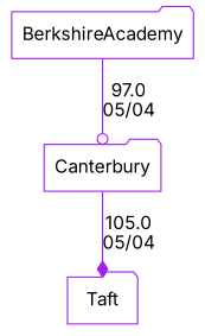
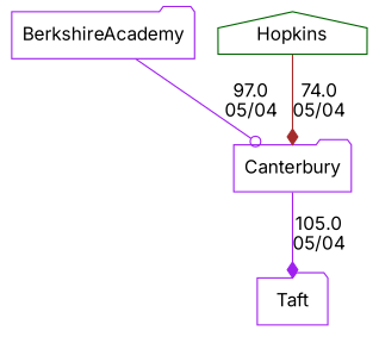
  digraph {
    fontname=Inter
    node [color=purple fontname=Inter shape=folder]
    edge [arrowhead=diamond color=purple fontname=Inter random=random]
    Canterbury
    Taft
    BerkshireAcademy
+   Hopkins [color=darkgreen shape=house]
    Canterbury -> Taft [label="105.0\n05/04" weight=-5]
    BerkshireAcademy -> Canterbury [arrowhead=odot label="97.0\n05/04" weight=3]
+   Hopkins -> Canterbury [color=brown label="74.0\n05/04" weight=26]
  }
